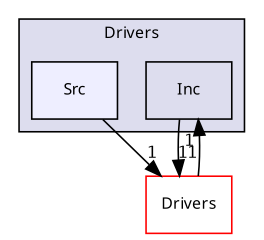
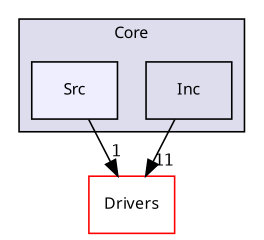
  digraph {
    compound=true
    fontname="Noto Sans"
    node [fontname="Noto Sans" fontsize=10 shape=box style=filled]
    edge [fontname="Noto Sans" headlabel=1 labeldistance=1.5 labelfontname=Helvetica labelfontsize=10]
    n1 [label=Inc style=""]
    n2 [fillcolor="#eeeeff" label=Src pencolor=black]
    n3 [color=red fillcolor=white label=Drivers]
    subgraph cluster_1 {
      bgcolor="#ddddee"
      fontsize=10
-     label=Drivers
+     label=Core
      pencolor=black
      n1
      n2
    }
    n1 -> n3 [headlabel=11]
    n2 -> n3
-   n3 -> n1
  }
